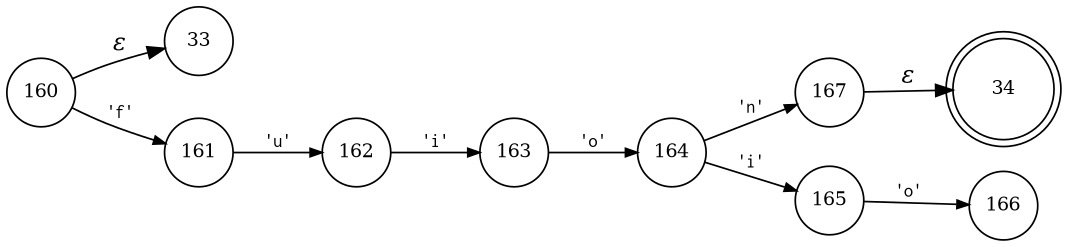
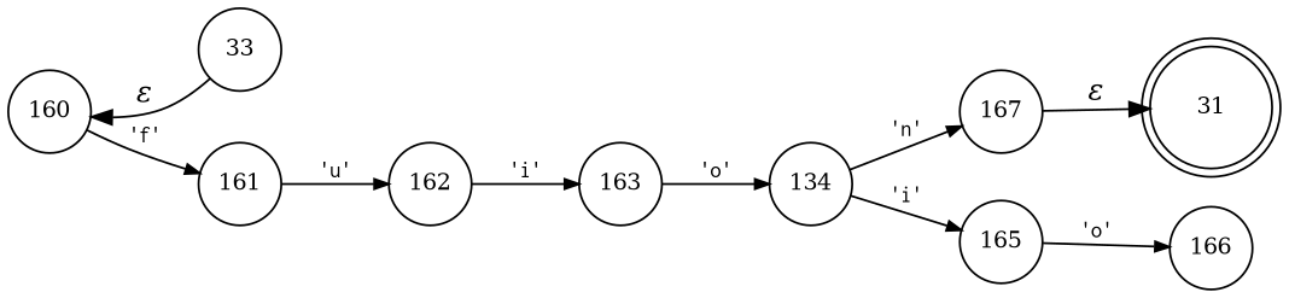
  digraph {
    rankdir=LR
    node [fixedsize=true fontsize=11 shape=circle peripheries=1]
    edge [fontname=Courier arrowhead=normal arrowsize=.7 fontsize=11]
-   n1 [label=34 shape=doublecircle width=.6 peripheries=""]
+   n1 [label=31 shape=doublecircle width=.6 peripheries=""]
    n2 [label=33 width=.55]
    n3 [label=160 width=.55]
    n4 [label=161 width=.55]
    n5 [label=163 width=.55]
-   n6 [label=164 width=.55]
+   n6 [label=134 width=.55]
    n7 [label=167 width=.55]
    n8 [label=165 width=.55]
    n9 [label=162 width=.55]
    n10 [label=166 width=.55]
-   n3 -> n2 [fontname="Times-Italic" label="&epsilon;" arrowhead="" arrowsize="" fontsize=""]
+   n2 -> n3 [fontname="Times-Italic" label="&epsilon;" arrowhead="" arrowsize="" fontsize=""]
    n3 -> n4 [label="'f'"]
    n4 -> n9 [label="'u'"]
    n5 -> n6 [label="'o'"]
    n6 -> n7 [label="'n'"]
    n6 -> n8 [label="'i'"]
    n7 -> n1 [fontname="Times-Italic" label="&epsilon;" arrowhead="" arrowsize="" fontsize=""]
    n8 -> n10 [label="'o'"]
    n9 -> n5 [label="'i'"]
  }
